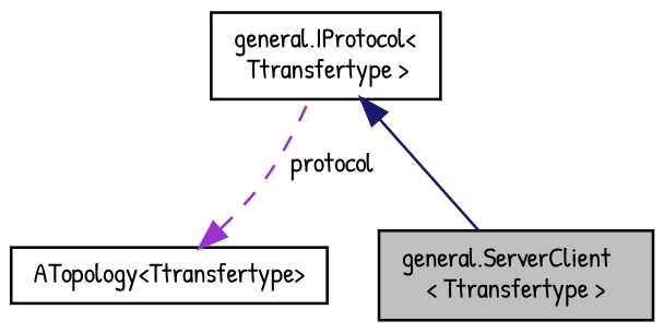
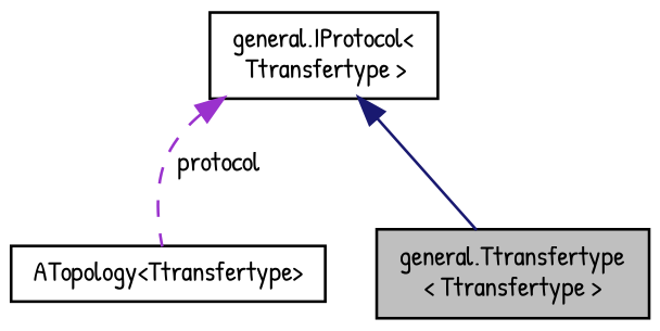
  digraph {
    fontname="Patrick Hand"
    node [color=black fillcolor=white fontname="Patrick Hand" fontsize=10 shape=record style=filled]
    edge [dir=back fontname="Patrick Hand" fontsize=10 labelfontname=Helvetica labelfontsize=10]
-   n1 [fillcolor=grey75 fontcolor=black height=0.2 label="general.ServerClient\l\< Ttransfertype \>" width=0.4]
+   n1 [fillcolor=grey75 fontcolor=black height=0.2 label="general.Ttransfertype\l\< Ttransfertype \>" width=0.4]
    n2 [height=0.2 label="ATopology\<Ttransfertype\>" width=0.4]
    n3 [height=0.2 label="general.IProtocol\<\l Ttransfertype \>" width=0.4]
    n3 -> n1 [color=midnightblue style=solid]
-   n2 -> n3 [color=darkorchid3 label=" protocol" style=dashed]
+   n3 -> n2 [color=darkorchid3 label=" protocol" style=dashed]
  }
